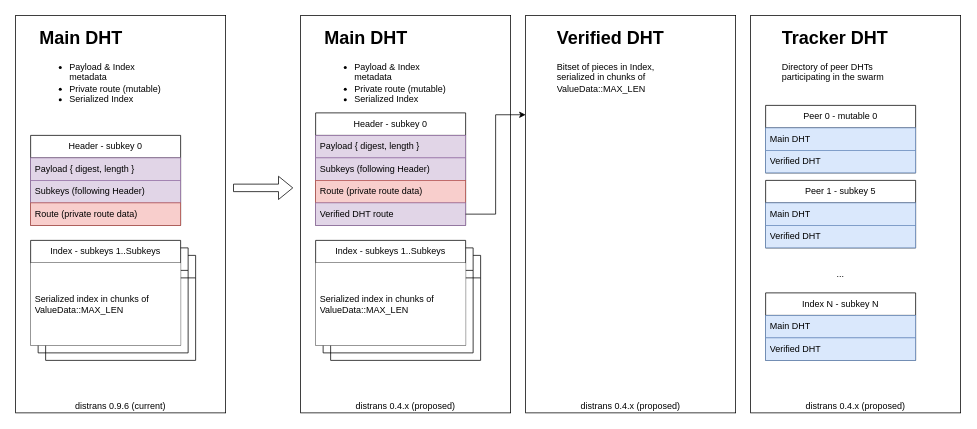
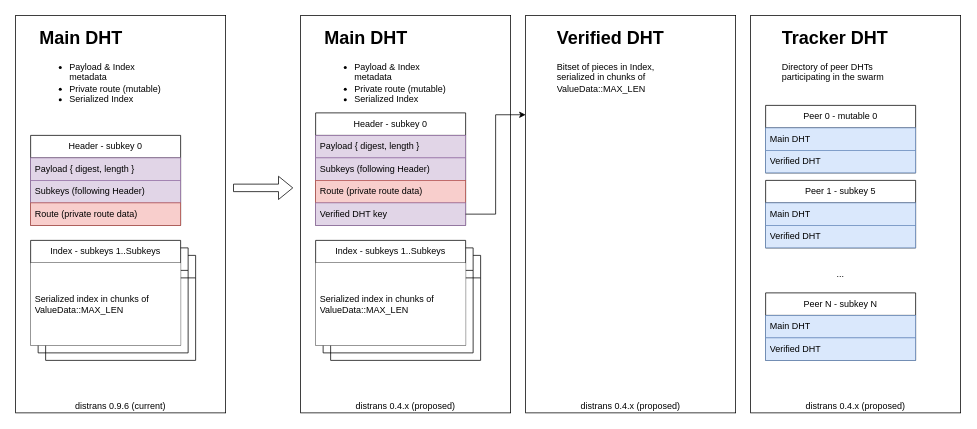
  <mxCell id="0" />
  <mxCell id="1" parent="0" />
  <mxCell id="2" value="distrans 0.9.6 (current)" style="rounded=0;whiteSpace=wrap;html=1;fillColor=none;verticalAlign=bottom;" parent="1" vertex="1"><mxGeometry x="20" y="20" width="280" height="530" as="geometry" /></mxCell>
  <mxCell id="3" value="Index - subkeys 1..Subkeys" style="swimlane;fontStyle=0;childLayout=stackLayout;horizontal=1;startSize=30;horizontalStack=0;resizeParent=1;resizeParentMax=0;resizeLast=0;collapsible=1;marginBottom=0;whiteSpace=wrap;html=1;" parent="1" vertex="1"><mxGeometry x="60" y="340" width="200" height="140" as="geometry" /></mxCell>
  <mxCell id="4" value="Header - subkey 0" style="swimlane;fontStyle=0;childLayout=stackLayout;horizontal=1;startSize=30;horizontalStack=0;resizeParent=1;resizeParentMax=0;resizeLast=0;collapsible=1;marginBottom=0;whiteSpace=wrap;html=1;" parent="1" vertex="1"><mxGeometry x="40" y="180" width="200" height="120" as="geometry" /></mxCell>
  <mxCell id="5" value="Payload { digest, length }" style="text;strokeColor=#9673a6;fillColor=#e1d5e7;align=left;verticalAlign=middle;spacingLeft=4;spacingRight=4;overflow=hidden;points=[[0,0.5],[1,0.5]];portConstraint=eastwest;rotatable=0;whiteSpace=wrap;html=1;" parent="4" vertex="1"><mxGeometry y="30" width="200" height="30" as="geometry" /></mxCell>
  <mxCell id="6" value="Subkeys (following Header)" style="text;strokeColor=#9673a6;fillColor=#e1d5e7;align=left;verticalAlign=middle;spacingLeft=4;spacingRight=4;overflow=hidden;points=[[0,0.5],[1,0.5]];portConstraint=eastwest;rotatable=0;whiteSpace=wrap;html=1;" parent="4" vertex="1"><mxGeometry y="60" width="200" height="30" as="geometry" /></mxCell>
  <mxCell id="7" value="Route (private route data)" style="text;strokeColor=#b85450;fillColor=#f8cecc;align=left;verticalAlign=middle;spacingLeft=4;spacingRight=4;overflow=hidden;points=[[0,0.5],[1,0.5]];portConstraint=eastwest;rotatable=0;whiteSpace=wrap;html=1;" parent="4" vertex="1"><mxGeometry y="90" width="200" height="30" as="geometry" /></mxCell>
  <mxCell id="8" value="Index - subkeys 1..Subkeys" style="swimlane;fontStyle=0;childLayout=stackLayout;horizontal=1;startSize=30;horizontalStack=0;resizeParent=1;resizeParentMax=0;resizeLast=0;collapsible=1;marginBottom=0;whiteSpace=wrap;html=1;" parent="1" vertex="1"><mxGeometry x="50" y="330" width="200" height="140" as="geometry" /></mxCell>
  <mxCell id="9" value="Index - subkeys 1..Subkeys" style="swimlane;fontStyle=0;childLayout=stackLayout;horizontal=1;startSize=30;horizontalStack=0;resizeParent=1;resizeParentMax=0;resizeLast=0;collapsible=1;marginBottom=0;whiteSpace=wrap;html=1;" parent="1" vertex="1"><mxGeometry x="40" y="320" width="200" height="140" as="geometry" /></mxCell>
  <mxCell id="10" value="Serialized index in chunks of ValueData::MAX_LEN" style="text;strokeColor=none;fillColor=default;align=left;verticalAlign=middle;spacingLeft=4;spacingRight=4;overflow=hidden;points=[[0,0.5],[1,0.5]];portConstraint=eastwest;rotatable=0;whiteSpace=wrap;html=1;" parent="9" vertex="1"><mxGeometry y="30" width="200" height="110" as="geometry" /></mxCell>
  <mxCell id="11" value="&lt;h1 style=&quot;margin-top: 0px;&quot;&gt;Main DHT&lt;/h1&gt;&lt;p&gt;&lt;/p&gt;&lt;ul&gt;&lt;li&gt;Payload &amp;amp; Index metadata&lt;/li&gt;&lt;li&gt;Private route (mutable)&lt;/li&gt;&lt;li&gt;Serialized Index&lt;/li&gt;&lt;/ul&gt;&lt;p&gt;&lt;/p&gt;" style="text;html=1;whiteSpace=wrap;overflow=hidden;rounded=0;" parent="1" vertex="1"><mxGeometry x="50" y="30" width="180" height="120" as="geometry" /></mxCell>
  <mxCell id="12" value="distrans 0.4.x (proposed)" style="rounded=0;whiteSpace=wrap;html=1;fillColor=none;verticalAlign=bottom;" parent="1" vertex="1"><mxGeometry x="700" y="20" width="280" height="530" as="geometry" /></mxCell>
  <mxCell id="13" value="&lt;h1 style=&quot;margin-top: 0px;&quot;&gt;Verified DHT&lt;/h1&gt;&lt;p&gt;Bitset of pieces in Index, serialized in chunks of ValueData::MAX_LEN&lt;/p&gt;" style="text;html=1;whiteSpace=wrap;overflow=hidden;rounded=0;" parent="1" vertex="1"><mxGeometry x="740" y="30" width="180" height="120" as="geometry" /></mxCell>
  <mxCell id="14" value="distrans 0.4.x (proposed)" style="rounded=0;whiteSpace=wrap;html=1;fillColor=none;verticalAlign=bottom;" parent="1" vertex="1"><mxGeometry x="400" y="20" width="280" height="530" as="geometry" /></mxCell>
  <mxCell id="15" value="Index - subkeys 1..Subkeys" style="swimlane;fontStyle=0;childLayout=stackLayout;horizontal=1;startSize=30;horizontalStack=0;resizeParent=1;resizeParentMax=0;resizeLast=0;collapsible=1;marginBottom=0;whiteSpace=wrap;html=1;" parent="1" vertex="1"><mxGeometry x="440" y="340" width="200" height="140" as="geometry" /></mxCell>
  <mxCell id="16" value="Header - subkey 0" style="swimlane;fontStyle=0;childLayout=stackLayout;horizontal=1;startSize=30;horizontalStack=0;resizeParent=1;resizeParentMax=0;resizeLast=0;collapsible=1;marginBottom=0;whiteSpace=wrap;html=1;" parent="1" vertex="1"><mxGeometry x="420" y="150" width="200" height="150" as="geometry" /></mxCell>
  <mxCell id="17" value="Payload { digest, length }" style="text;strokeColor=#9673a6;fillColor=#e1d5e7;align=left;verticalAlign=middle;spacingLeft=4;spacingRight=4;overflow=hidden;points=[[0,0.5],[1,0.5]];portConstraint=eastwest;rotatable=0;whiteSpace=wrap;html=1;" parent="16" vertex="1"><mxGeometry y="30" width="200" height="30" as="geometry" /></mxCell>
  <mxCell id="18" value="Subkeys (following Header)" style="text;strokeColor=#9673a6;fillColor=#e1d5e7;align=left;verticalAlign=middle;spacingLeft=4;spacingRight=4;overflow=hidden;points=[[0,0.5],[1,0.5]];portConstraint=eastwest;rotatable=0;whiteSpace=wrap;html=1;" parent="16" vertex="1"><mxGeometry y="60" width="200" height="30" as="geometry" /></mxCell>
  <mxCell id="19" value="Route (private route data)" style="text;strokeColor=#b85450;fillColor=#f8cecc;align=left;verticalAlign=middle;spacingLeft=4;spacingRight=4;overflow=hidden;points=[[0,0.5],[1,0.5]];portConstraint=eastwest;rotatable=0;whiteSpace=wrap;html=1;" parent="16" vertex="1"><mxGeometry y="90" width="200" height="30" as="geometry" /></mxCell>
- <mxCell id="20" value="Verified DHT route" style="text;strokeColor=#9673a6;fillColor=#e1d5e7;align=left;verticalAlign=middle;spacingLeft=4;spacingRight=4;overflow=hidden;points=[[0,0.5],[1,0.5]];portConstraint=eastwest;rotatable=0;whiteSpace=wrap;html=1;" parent="16" vertex="1"><mxGeometry y="120" width="200" height="30" as="geometry" /></mxCell>
+ <mxCell id="20" value="Verified DHT key" style="text;strokeColor=#9673a6;fillColor=#e1d5e7;align=left;verticalAlign=middle;spacingLeft=4;spacingRight=4;overflow=hidden;points=[[0,0.5],[1,0.5]];portConstraint=eastwest;rotatable=0;whiteSpace=wrap;html=1;" parent="16" vertex="1"><mxGeometry y="120" width="200" height="30" as="geometry" /></mxCell>
  <mxCell id="21" value="Index - subkeys 1..Subkeys" style="swimlane;fontStyle=0;childLayout=stackLayout;horizontal=1;startSize=30;horizontalStack=0;resizeParent=1;resizeParentMax=0;resizeLast=0;collapsible=1;marginBottom=0;whiteSpace=wrap;html=1;" parent="1" vertex="1"><mxGeometry x="430" y="330" width="200" height="140" as="geometry" /></mxCell>
  <mxCell id="22" value="Index - subkeys 1..Subkeys" style="swimlane;fontStyle=0;childLayout=stackLayout;horizontal=1;startSize=30;horizontalStack=0;resizeParent=1;resizeParentMax=0;resizeLast=0;collapsible=1;marginBottom=0;whiteSpace=wrap;html=1;" parent="1" vertex="1"><mxGeometry x="420" y="320" width="200" height="140" as="geometry" /></mxCell>
  <mxCell id="23" value="Serialized index in chunks of ValueData::MAX_LEN" style="text;strokeColor=none;fillColor=default;align=left;verticalAlign=middle;spacingLeft=4;spacingRight=4;overflow=hidden;points=[[0,0.5],[1,0.5]];portConstraint=eastwest;rotatable=0;whiteSpace=wrap;html=1;" parent="22" vertex="1"><mxGeometry y="30" width="200" height="110" as="geometry" /></mxCell>
  <mxCell id="24" value="&lt;h1 style=&quot;margin-top: 0px;&quot;&gt;Main DHT&lt;/h1&gt;&lt;p&gt;&lt;/p&gt;&lt;ul&gt;&lt;li&gt;Payload &amp;amp; Index metadata&lt;/li&gt;&lt;li&gt;Private route (mutable)&lt;/li&gt;&lt;li&gt;Serialized Index&lt;/li&gt;&lt;/ul&gt;&lt;p&gt;&lt;/p&gt;" style="text;html=1;whiteSpace=wrap;overflow=hidden;rounded=0;" parent="1" vertex="1"><mxGeometry x="430" y="30" width="180" height="120" as="geometry" /></mxCell>
  <mxCell id="25" value="" style="shape=flexArrow;endArrow=classic;html=1;rounded=0;" parent="1" edge="1"><mxGeometry width="50" height="50" relative="1" as="geometry"><mxPoint x="310" y="250" as="sourcePoint" /><mxPoint x="390" y="250" as="targetPoint" /></mxGeometry></mxCell>
  <mxCell id="26" style="edgeStyle=orthogonalEdgeStyle;rounded=0;orthogonalLoop=1;jettySize=auto;html=1;entryX=0;entryY=0.25;entryDx=0;entryDy=0;" parent="1" source="20" target="12" edge="1"><mxGeometry relative="1" as="geometry" /></mxCell>
  <mxCell id="27" value="distrans 0.4.x (proposed)" style="rounded=0;whiteSpace=wrap;html=1;fillColor=none;verticalAlign=bottom;" parent="1" vertex="1"><mxGeometry x="1000" y="20" width="280" height="530" as="geometry" /></mxCell>
  <mxCell id="28" value="&lt;h1 style=&quot;margin-top: 0px;&quot;&gt;Tracker DHT&lt;/h1&gt;&lt;p&gt;Directory of peer DHTs participating in the swarm&lt;/p&gt;" style="text;html=1;whiteSpace=wrap;overflow=hidden;rounded=0;" parent="1" vertex="1"><mxGeometry x="1040" y="30" width="180" height="120" as="geometry" /></mxCell>
  <mxCell id="29" value="Peer 0 - mutable 0" style="swimlane;fontStyle=0;childLayout=stackLayout;horizontal=1;startSize=30;horizontalStack=0;resizeParent=1;resizeParentMax=0;resizeLast=0;collapsible=1;marginBottom=0;whiteSpace=wrap;html=1;" parent="1" vertex="1"><mxGeometry x="1020" y="140" width="200" height="90" as="geometry" /></mxCell>
  <mxCell id="30" value="Main DHT" style="text;strokeColor=#6c8ebf;fillColor=#dae8fc;align=left;verticalAlign=middle;spacingLeft=4;spacingRight=4;overflow=hidden;points=[[0,0.5],[1,0.5]];portConstraint=eastwest;rotatable=0;whiteSpace=wrap;html=1;" parent="29" vertex="1"><mxGeometry y="30" width="200" height="30" as="geometry" /></mxCell>
  <mxCell id="31" value="Verified DHT" style="text;strokeColor=#6c8ebf;fillColor=#dae8fc;align=left;verticalAlign=middle;spacingLeft=4;spacingRight=4;overflow=hidden;points=[[0,0.5],[1,0.5]];portConstraint=eastwest;rotatable=0;whiteSpace=wrap;html=1;" parent="29" vertex="1"><mxGeometry y="60" width="200" height="30" as="geometry" /></mxCell>
  <mxCell id="32" value="Peer 1 - subkey 5" style="swimlane;fontStyle=0;childLayout=stackLayout;horizontal=1;startSize=30;horizontalStack=0;resizeParent=1;resizeParentMax=0;resizeLast=0;collapsible=1;marginBottom=0;whiteSpace=wrap;html=1;" parent="1" vertex="1"><mxGeometry x="1020" y="240" width="200" height="90" as="geometry" /></mxCell>
  <mxCell id="33" value="Main DHT" style="text;strokeColor=#6c8ebf;fillColor=#dae8fc;align=left;verticalAlign=middle;spacingLeft=4;spacingRight=4;overflow=hidden;points=[[0,0.5],[1,0.5]];portConstraint=eastwest;rotatable=0;whiteSpace=wrap;html=1;" parent="32" vertex="1"><mxGeometry y="30" width="200" height="30" as="geometry" /></mxCell>
  <mxCell id="34" value="Verified DHT" style="text;strokeColor=#6c8ebf;fillColor=#dae8fc;align=left;verticalAlign=middle;spacingLeft=4;spacingRight=4;overflow=hidden;points=[[0,0.5],[1,0.5]];portConstraint=eastwest;rotatable=0;whiteSpace=wrap;html=1;" parent="32" vertex="1"><mxGeometry y="60" width="200" height="30" as="geometry" /></mxCell>
- <mxCell id="35" value="Index N - subkey N" style="swimlane;fontStyle=0;childLayout=stackLayout;horizontal=1;startSize=30;horizontalStack=0;resizeParent=1;resizeParentMax=0;resizeLast=0;collapsible=1;marginBottom=0;whiteSpace=wrap;html=1;" parent="1" vertex="1"><mxGeometry x="1020" y="390" width="200" height="90" as="geometry" /></mxCell>
+ <mxCell id="35" value="Peer N - subkey N" style="swimlane;fontStyle=0;childLayout=stackLayout;horizontal=1;startSize=30;horizontalStack=0;resizeParent=1;resizeParentMax=0;resizeLast=0;collapsible=1;marginBottom=0;whiteSpace=wrap;html=1;" parent="1" vertex="1"><mxGeometry x="1020" y="390" width="200" height="90" as="geometry" /></mxCell>
  <mxCell id="36" value="Main DHT" style="text;strokeColor=#6c8ebf;fillColor=#dae8fc;align=left;verticalAlign=middle;spacingLeft=4;spacingRight=4;overflow=hidden;points=[[0,0.5],[1,0.5]];portConstraint=eastwest;rotatable=0;whiteSpace=wrap;html=1;" parent="35" vertex="1"><mxGeometry y="30" width="200" height="30" as="geometry" /></mxCell>
  <mxCell id="37" value="Verified DHT" style="text;strokeColor=#6c8ebf;fillColor=#dae8fc;align=left;verticalAlign=middle;spacingLeft=4;spacingRight=4;overflow=hidden;points=[[0,0.5],[1,0.5]];portConstraint=eastwest;rotatable=0;whiteSpace=wrap;html=1;" parent="35" vertex="1"><mxGeometry y="60" width="200" height="30" as="geometry" /></mxCell>
  <mxCell id="38" value="..." style="text;html=1;align=center;verticalAlign=middle;whiteSpace=wrap;rounded=0;" parent="1" vertex="1"><mxGeometry x="1090" y="350" width="60" height="30" as="geometry" /></mxCell>
